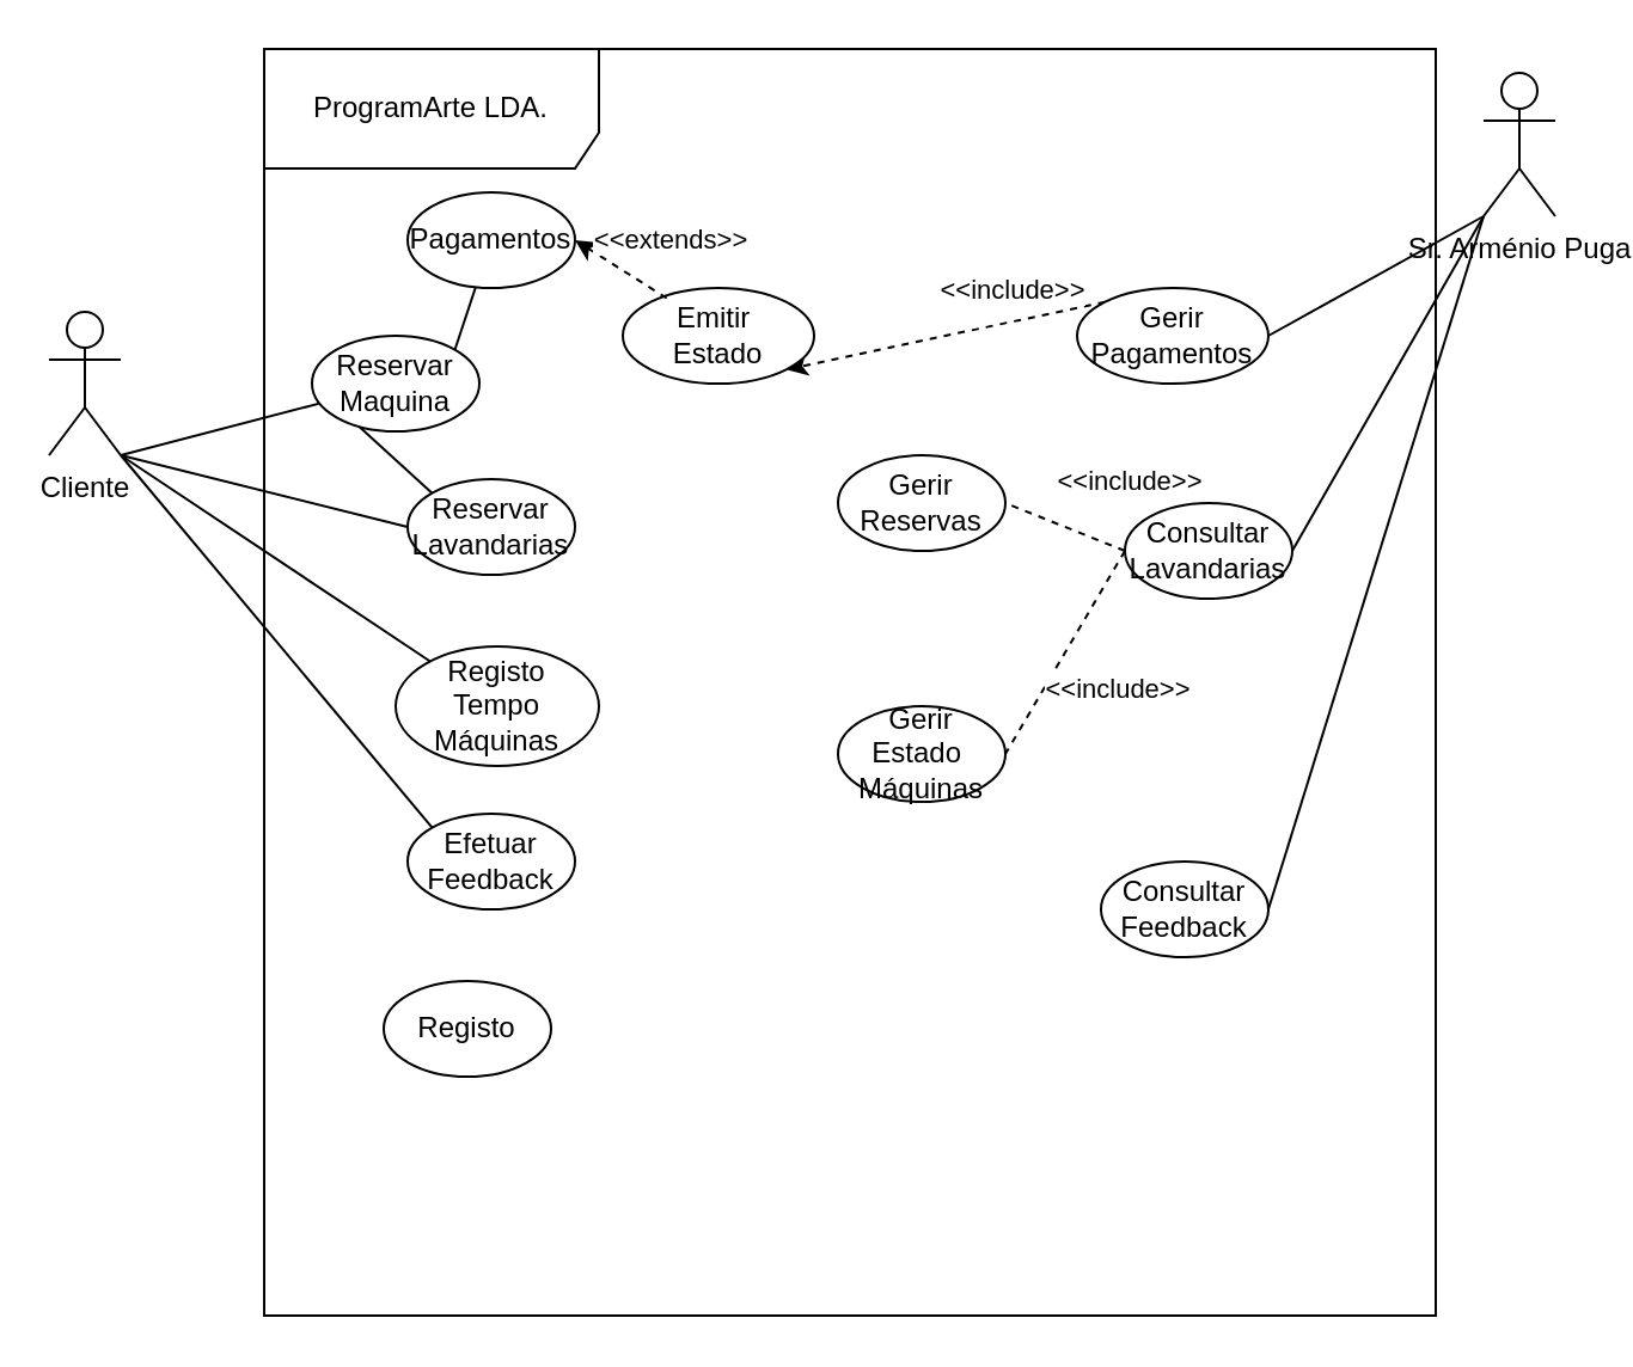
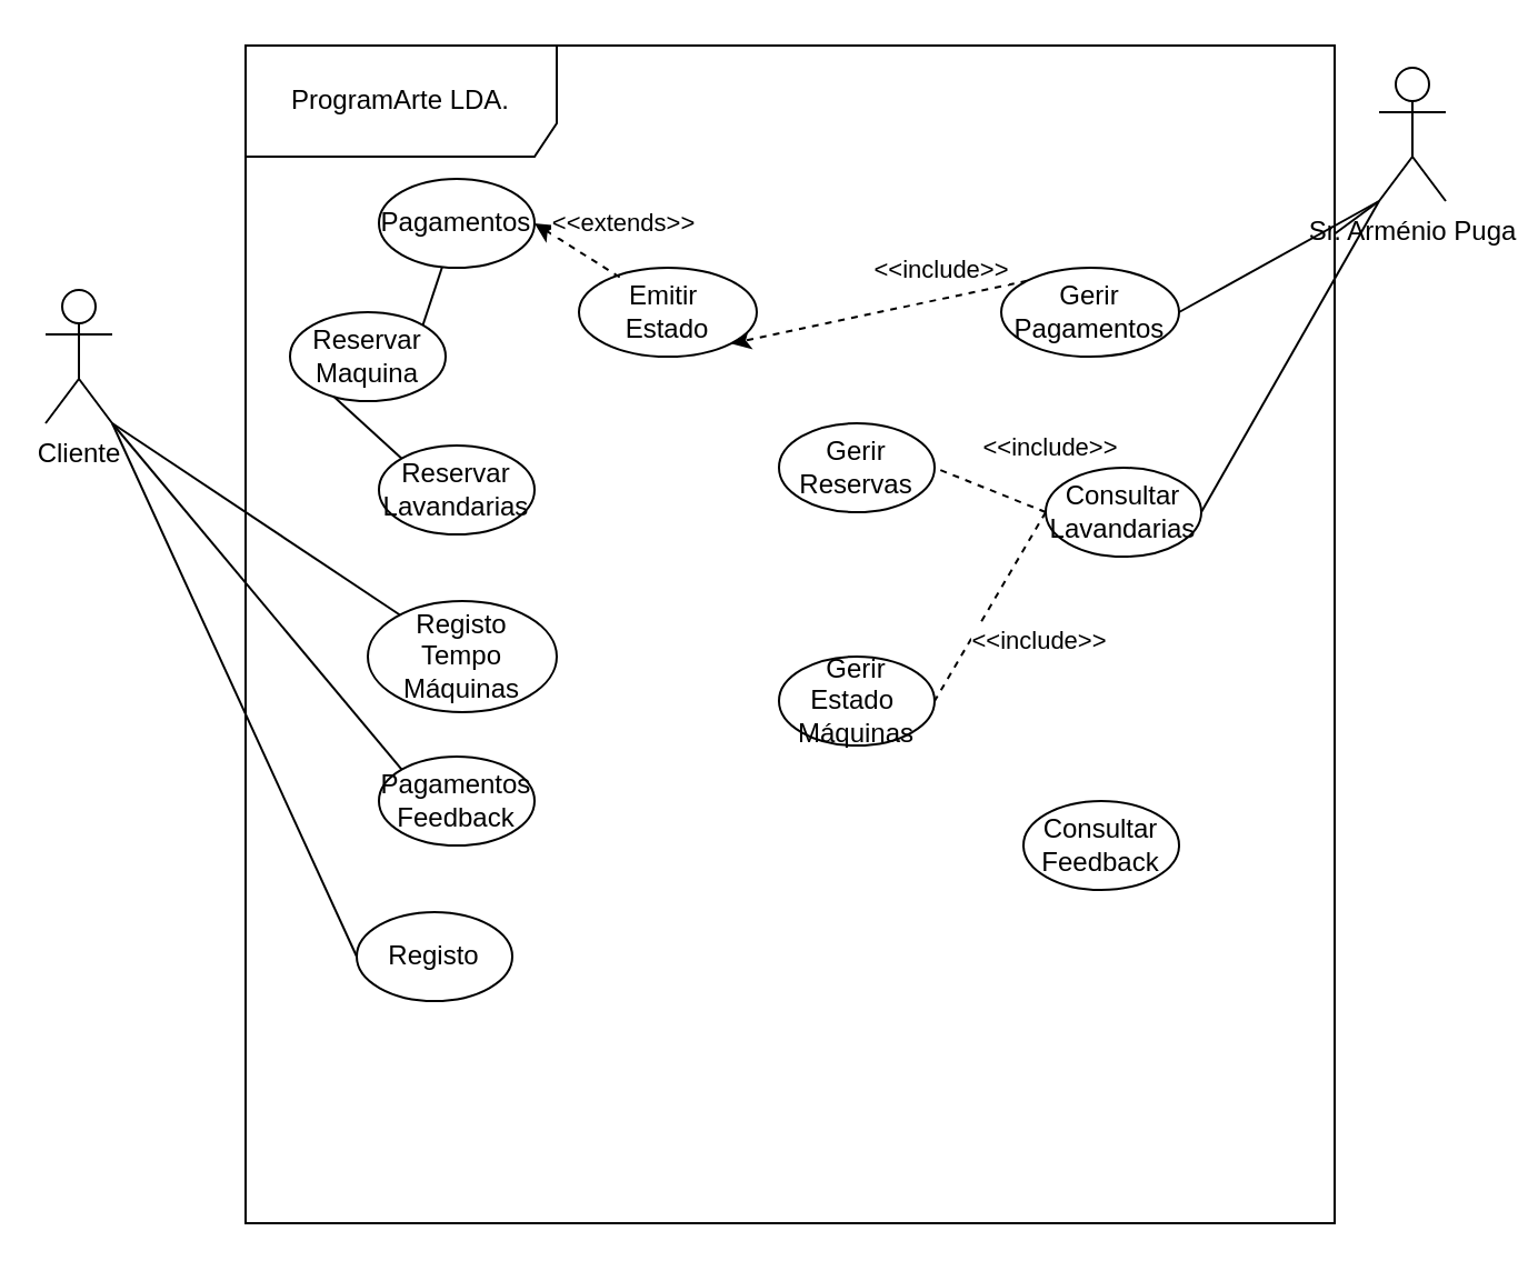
  <mxCell id="0" />
  <mxCell id="1" parent="0" />
  <mxCell id="2" style="rounded=0;orthogonalLoop=1;jettySize=auto;html=1;exitX=0;exitY=0;exitDx=0;exitDy=0;entryX=0;entryY=0.5;entryDx=0;entryDy=0;strokeColor=default;endArrow=none;endFill=0;" edge="1" parent="1" source="28" target="12"><mxGeometry relative="1" as="geometry" /></mxCell>
- <mxCell id="3" style="rounded=0;orthogonalLoop=1;jettySize=auto;html=1;exitX=1;exitY=1;exitDx=0;exitDy=0;exitPerimeter=0;endArrow=none;endFill=0;" edge="1" parent="1" source="5" target="12"><mxGeometry relative="1" as="geometry" /></mxCell>
+ <mxCell id="3" style="rounded=0;orthogonalLoop=1;jettySize=auto;html=1;exitX=1;exitY=1;exitDx=0;exitDy=0;exitPerimeter=0;entryX=0;entryY=0.5;entryDx=0;entryDy=0;endArrow=none;endFill=0;" edge="1" parent="1" source="5" target="14"><mxGeometry relative="1" as="geometry" /></mxCell>
  <mxCell id="4" style="rounded=0;orthogonalLoop=1;jettySize=auto;html=1;exitX=1;exitY=1;exitDx=0;exitDy=0;exitPerimeter=0;entryX=0;entryY=0;entryDx=0;entryDy=0;endArrow=none;endFill=0;" edge="1" parent="1" source="5" target="16"><mxGeometry relative="1" as="geometry" /></mxCell>
  <mxCell id="5" value="Cliente" style="shape=umlActor;verticalLabelPosition=bottom;verticalAlign=top;html=1;outlineConnect=0;" vertex="1" parent="1"><mxGeometry x="20" y="130" width="30" height="60" as="geometry" /></mxCell>
  <mxCell id="6" value="ProgramArte LDA." style="shape=umlFrame;whiteSpace=wrap;html=1;pointerEvents=0;width=140;height=50;" vertex="1" parent="1"><mxGeometry x="110" y="20" width="490" height="530" as="geometry" /></mxCell>
  <mxCell id="7" style="rounded=0;orthogonalLoop=1;jettySize=auto;html=1;exitX=0;exitY=1;exitDx=0;exitDy=0;exitPerimeter=0;entryX=1;entryY=0.5;entryDx=0;entryDy=0;endArrow=none;endFill=0;" edge="1" parent="1" source="10" target="21"><mxGeometry relative="1" as="geometry" /></mxCell>
  <mxCell id="8" style="rounded=0;orthogonalLoop=1;jettySize=auto;html=1;exitX=0;exitY=1;exitDx=0;exitDy=0;exitPerimeter=0;entryX=1;entryY=0.5;entryDx=0;entryDy=0;endArrow=none;endFill=0;" edge="1" parent="1" source="10" target="24"><mxGeometry relative="1" as="geometry" /></mxCell>
- <mxCell id="9" style="rounded=0;orthogonalLoop=1;jettySize=auto;html=1;exitX=0;exitY=1;exitDx=0;exitDy=0;exitPerimeter=0;entryX=1;entryY=0.5;entryDx=0;entryDy=0;endArrow=none;endFill=0;" edge="1" parent="1" source="10" target="31"><mxGeometry relative="1" as="geometry" /></mxCell>
+ <mxCell id="9" style="rounded=0;orthogonalLoop=1;jettySize=auto;html=1;exitX=0;exitY=1;exitDx=0;exitDy=0;exitPerimeter=0;endArrow=none;endFill=0;" edge="1" parent="1" source="10" target="6"><mxGeometry relative="1" as="geometry" /></mxCell>
  <mxCell id="10" value="Sr. Arménio Puga" style="shape=umlActor;verticalLabelPosition=bottom;verticalAlign=top;html=1;" vertex="1" parent="1"><mxGeometry x="620" y="30" width="30" height="60" as="geometry" /></mxCell>
  <mxCell id="11" style="rounded=0;orthogonalLoop=1;jettySize=auto;html=1;exitX=1;exitY=0;exitDx=0;exitDy=0;endArrow=none;endFill=0;" edge="1" parent="1" source="12" target="18"><mxGeometry relative="1" as="geometry" /></mxCell>
  <mxCell id="12" value="Reservar Maquina" style="ellipse;whiteSpace=wrap;html=1;" vertex="1" parent="1"><mxGeometry x="130" y="140" width="70" height="40" as="geometry" /></mxCell>
  <mxCell id="13" value="Gerir Reservas" style="ellipse;whiteSpace=wrap;html=1;" vertex="1" parent="1"><mxGeometry x="350" y="190" width="70" height="40" as="geometry" /></mxCell>
  <mxCell id="14" value="Registo" style="ellipse;whiteSpace=wrap;html=1;" vertex="1" parent="1"><mxGeometry x="160" y="410" width="70" height="40" as="geometry" /></mxCell>
  <mxCell id="15" value="Registo&lt;br&gt;Tempo&lt;br&gt;Máquinas" style="ellipse;whiteSpace=wrap;html=1;" vertex="1" parent="1"><mxGeometry x="165" y="270" width="85" height="50" as="geometry" /></mxCell>
- <mxCell id="16" value="Efetuar Feedback" style="ellipse;whiteSpace=wrap;html=1;" vertex="1" parent="1"><mxGeometry x="170" y="340" width="70" height="40" as="geometry" /></mxCell>
+ <mxCell id="16" value="Pagamentos Feedback" style="ellipse;whiteSpace=wrap;html=1;" vertex="1" parent="1"><mxGeometry x="170" y="340" width="70" height="40" as="geometry" /></mxCell>
  <mxCell id="17" style="rounded=0;orthogonalLoop=1;jettySize=auto;html=1;exitX=1;exitY=1;exitDx=0;exitDy=0;exitPerimeter=0;endArrow=none;endFill=0;" edge="1" parent="1" source="5" target="15"><mxGeometry relative="1" as="geometry"><mxPoint x="70" y="190" as="sourcePoint" /><mxPoint x="190" y="354" as="targetPoint" /></mxGeometry></mxCell>
  <mxCell id="18" value="Pagamentos" style="ellipse;whiteSpace=wrap;html=1;" vertex="1" parent="1"><mxGeometry x="170" y="80" width="70" height="40" as="geometry" /></mxCell>
  <mxCell id="19" style="rounded=0;orthogonalLoop=1;jettySize=auto;html=1;exitX=0;exitY=0;exitDx=0;exitDy=0;entryX=1;entryY=1;entryDx=0;entryDy=0;dashed=1;" edge="1" parent="1" source="21" target="30"><mxGeometry relative="1" as="geometry" /></mxCell>
  <mxCell id="20" value="&amp;lt;&amp;lt;include&amp;gt;&amp;gt;" style="edgeLabel;html=1;align=center;verticalAlign=middle;resizable=0;points=[];" vertex="1" connectable="0" parent="19"><mxGeometry x="0.032" y="2" relative="1" as="geometry"><mxPoint x="29" y="-22" as="offset" /></mxGeometry></mxCell>
  <mxCell id="21" value="Gerir Pagamentos" style="ellipse;whiteSpace=wrap;html=1;" vertex="1" parent="1"><mxGeometry x="450" y="120" width="80" height="40" as="geometry" /></mxCell>
  <mxCell id="22" style="rounded=0;orthogonalLoop=1;jettySize=auto;html=1;exitX=0;exitY=0.5;exitDx=0;exitDy=0;entryX=1;entryY=0.5;entryDx=0;entryDy=0;endArrow=none;endFill=0;dashed=1;" edge="1" parent="1" source="24" target="13"><mxGeometry relative="1" as="geometry" /></mxCell>
  <mxCell id="23" value="&amp;lt;&amp;lt;include&amp;gt;&amp;gt;" style="edgeLabel;html=1;align=center;verticalAlign=middle;resizable=0;points=[];" vertex="1" connectable="0" parent="22"><mxGeometry x="0.25" y="-3" relative="1" as="geometry"><mxPoint x="32" y="-14" as="offset" /></mxGeometry></mxCell>
  <mxCell id="24" value="Consultar Lavandarias" style="ellipse;whiteSpace=wrap;html=1;" vertex="1" parent="1"><mxGeometry x="470" y="210" width="70" height="40" as="geometry" /></mxCell>
  <mxCell id="25" value="Gerir Estado&amp;nbsp; Máquinas" style="ellipse;whiteSpace=wrap;html=1;" vertex="1" parent="1"><mxGeometry x="350" y="295" width="70" height="40" as="geometry" /></mxCell>
  <mxCell id="26" style="rounded=0;orthogonalLoop=1;jettySize=auto;html=1;entryX=1;entryY=0.5;entryDx=0;entryDy=0;endArrow=none;endFill=0;exitX=0;exitY=0.5;exitDx=0;exitDy=0;dashed=1;" edge="1" parent="1" source="24" target="25"><mxGeometry relative="1" as="geometry"><mxPoint x="540" y="100" as="sourcePoint" /><mxPoint x="445" y="270" as="targetPoint" /></mxGeometry></mxCell>
  <mxCell id="27" value="&amp;lt;&amp;lt;include&amp;gt;&amp;gt;" style="edgeLabel;html=1;align=center;verticalAlign=middle;resizable=0;points=[];" vertex="1" connectable="0" parent="26"><mxGeometry x="0.216" y="1" relative="1" as="geometry"><mxPoint x="26" y="5" as="offset" /></mxGeometry></mxCell>
  <mxCell id="28" value="Reservar&lt;br&gt;Lavandarias" style="ellipse;whiteSpace=wrap;html=1;" vertex="1" parent="1"><mxGeometry x="170" y="200" width="70" height="40" as="geometry" /></mxCell>
- <mxCell id="29" style="rounded=0;orthogonalLoop=1;jettySize=auto;html=1;exitX=1;exitY=1;exitDx=0;exitDy=0;exitPerimeter=0;entryX=0;entryY=0.5;entryDx=0;entryDy=0;strokeColor=default;endArrow=none;endFill=0;" edge="1" parent="1" source="5" target="28"><mxGeometry relative="1" as="geometry"><mxPoint x="60" y="200" as="sourcePoint" /><mxPoint x="175" y="170" as="targetPoint" /></mxGeometry></mxCell>
  <mxCell id="30" value="Emitir&amp;nbsp;&lt;br&gt;Estado" style="ellipse;whiteSpace=wrap;html=1;" vertex="1" parent="1"><mxGeometry x="260" y="120" width="80" height="40" as="geometry" /></mxCell>
  <mxCell id="31" value="Consultar Feedback" style="ellipse;whiteSpace=wrap;html=1;" vertex="1" parent="1"><mxGeometry x="460" y="360" width="70" height="40" as="geometry" /></mxCell>
  <mxCell id="32" style="rounded=0;orthogonalLoop=1;jettySize=auto;html=1;exitX=1;exitY=0.5;exitDx=0;exitDy=0;entryX=0.26;entryY=0.145;entryDx=0;entryDy=0;entryPerimeter=0;endArrow=none;endFill=0;dashed=1;startArrow=classic;startFill=1;strokeColor=#000000;" edge="1" parent="1" source="18" target="30"><mxGeometry relative="1" as="geometry" /></mxCell>
  <mxCell id="33" value="&amp;lt;&amp;lt;extends&amp;gt;&amp;gt;" style="edgeLabel;html=1;align=center;verticalAlign=middle;resizable=0;points=[];" vertex="1" connectable="0" parent="32"><mxGeometry x="-0.173" relative="1" as="geometry"><mxPoint x="23" y="-11" as="offset" /></mxGeometry></mxCell>
